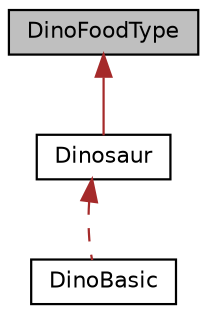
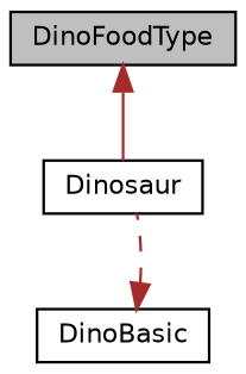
  digraph {
    node [color=black fillcolor=white fontname=Helvetica fontsize=10 shape=record style=filled]
    edge [color=brown dir=back fontname=Helvetica fontsize=10 labelfontname=Helvetica labelfontsize=10]
    n1 [fillcolor=grey75 fontcolor=black height=0.2 label=DinoFoodType width=0.4]
    n2 [height=0.2 label=Dinosaur width=0.4]
    n3 [height=0.2 label=DinoBasic width=0.4]
    n1 -> n2 [style=solid]
-   n2 -> n3 [style=dashed]
+   n3 -> n2 [style=dashed]
  }
